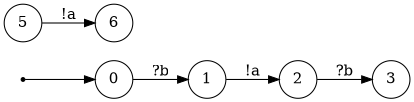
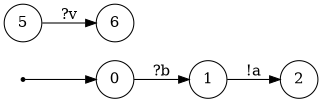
  digraph {
    rankdir=LR
    node [shape=circle]
    ENTRY [shape=point]
    0
    1
    2
-   3
    5
    6
    ENTRY -> 0
    0 -> 1 [label="?b"]
    1 -> 2 [label="!a"]
-   2 -> 3 [label="?b"]
-   5 -> 6 [label="!a"]
+   5 -> 6 [label="?v"]
  }
